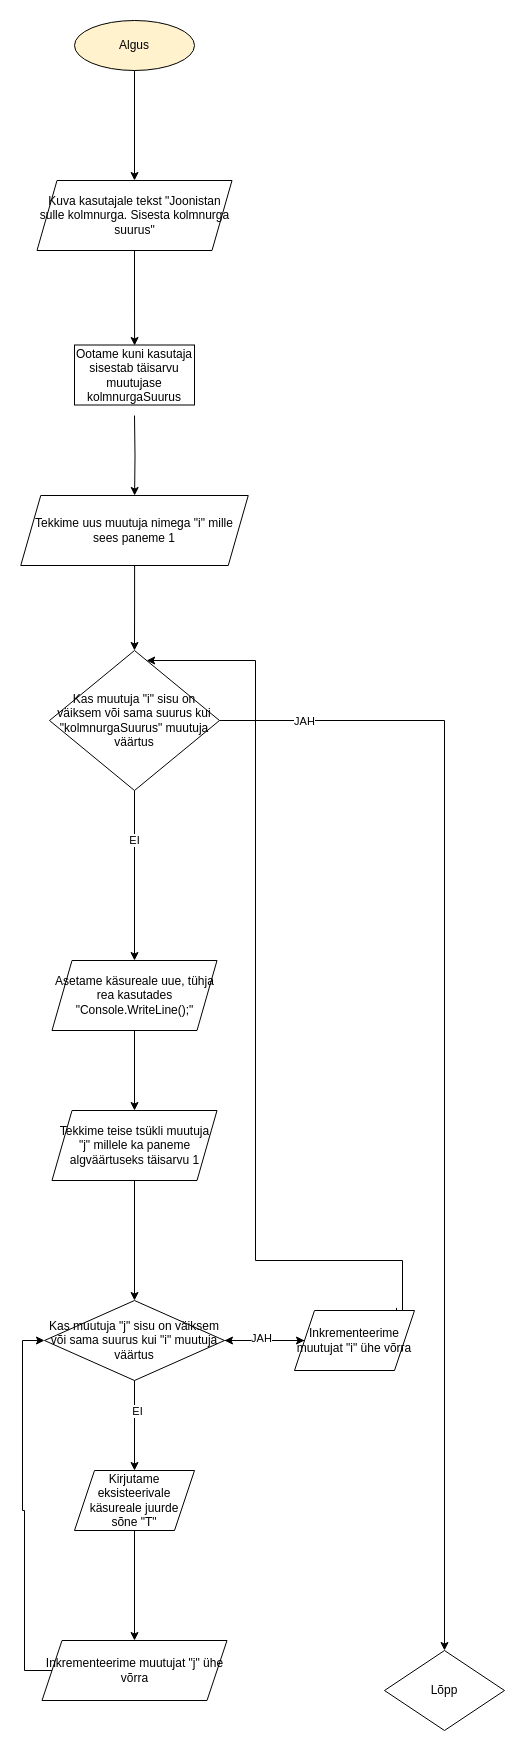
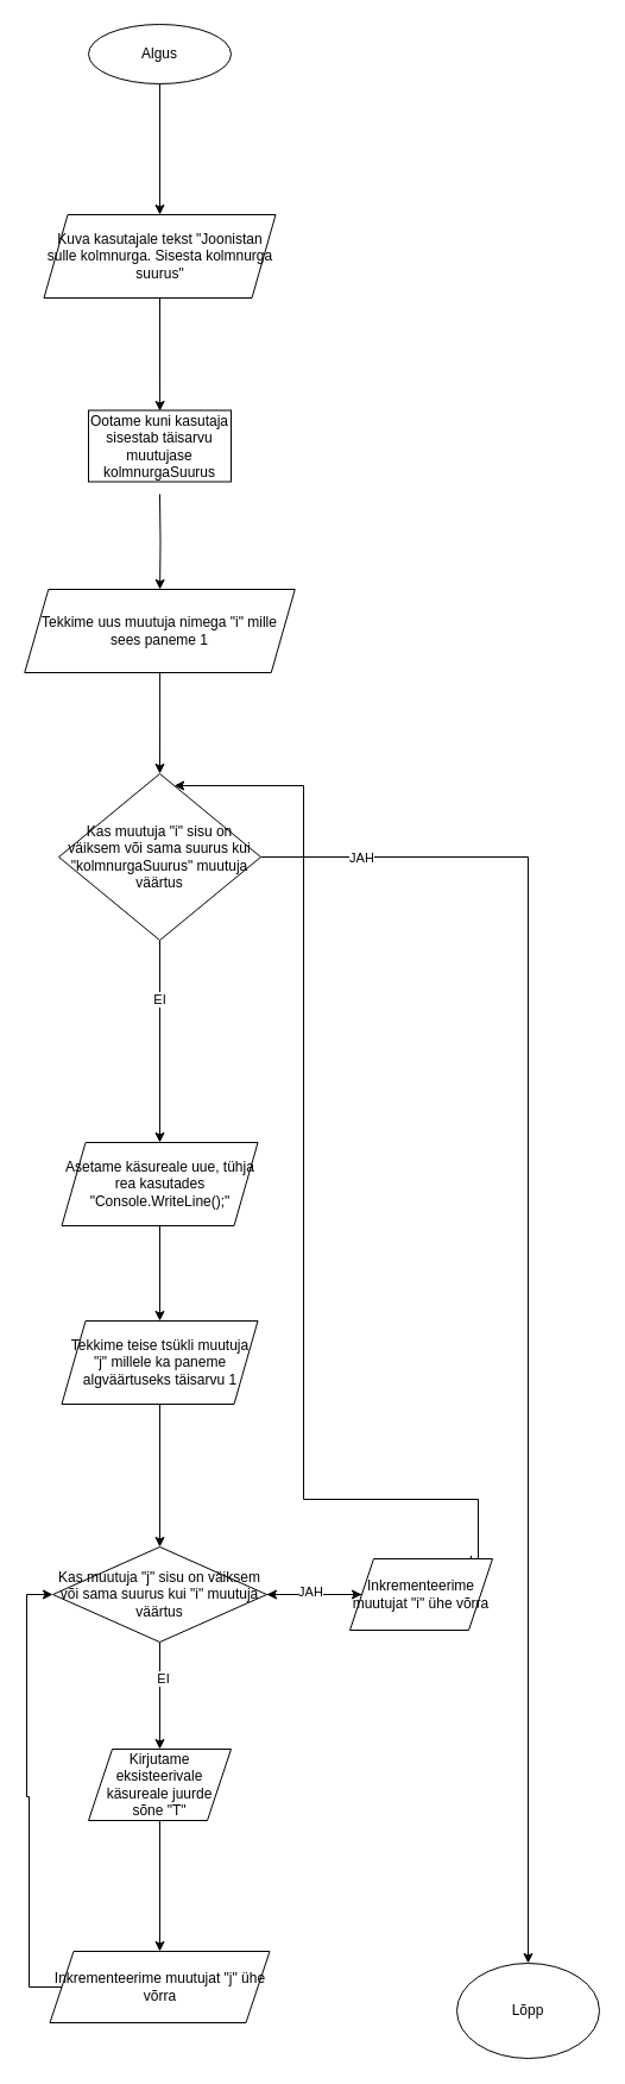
  <mxCell id="0" />
  <mxCell id="1" parent="0" />
  <mxCell id="2" value="" style="edgeStyle=orthogonalEdgeStyle;rounded=0;orthogonalLoop=1;jettySize=auto;html=1;" edge="1" parent="1" source="3" target="5"><mxGeometry relative="1" as="geometry" /></mxCell>
- <mxCell id="3" value="Algus" style="ellipse;whiteSpace=wrap;html=1;fillColor=#fff2cc;" vertex="1" parent="1"><mxGeometry x="74" y="20" width="120" height="50" as="geometry" /></mxCell>
+ <mxCell id="3" value="Algus" style="ellipse;whiteSpace=wrap;html=1;" vertex="1" parent="1"><mxGeometry x="74" y="20" width="120" height="50" as="geometry" /></mxCell>
  <mxCell id="4" value="" style="edgeStyle=orthogonalEdgeStyle;rounded=0;orthogonalLoop=1;jettySize=auto;html=1;" edge="1" parent="1" source="5"><mxGeometry relative="1" as="geometry"><mxPoint x="134.1" y="345" as="targetPoint" /></mxGeometry></mxCell>
  <mxCell id="5" value="Kuva kasutajale tekst &quot;Joonistan sulle kolmnurga. Sisesta kolmnurga suurus&quot;" style="shape=parallelogram;perimeter=parallelogramPerimeter;whiteSpace=wrap;html=1;fixedSize=1;" vertex="1" parent="1"><mxGeometry x="36.5" y="180" width="195" height="70" as="geometry" /></mxCell>
  <mxCell id="6" value="" style="edgeStyle=orthogonalEdgeStyle;rounded=0;orthogonalLoop=1;jettySize=auto;html=1;" edge="1" parent="1" target="8"><mxGeometry relative="1" as="geometry"><mxPoint x="134" y="415" as="sourcePoint" /></mxGeometry></mxCell>
  <mxCell id="7" value="" style="edgeStyle=orthogonalEdgeStyle;rounded=0;orthogonalLoop=1;jettySize=auto;html=1;" edge="1" parent="1" source="8" target="13"><mxGeometry relative="1" as="geometry" /></mxCell>
  <mxCell id="8" value="Tekkime uus muutuja nimega &quot;i&quot; mille sees paneme 1" style="shape=parallelogram;perimeter=parallelogramPerimeter;whiteSpace=wrap;html=1;fixedSize=1;" vertex="1" parent="1"><mxGeometry x="20.25" y="495" width="227.5" height="70" as="geometry" /></mxCell>
  <mxCell id="9" style="edgeStyle=orthogonalEdgeStyle;rounded=0;orthogonalLoop=1;jettySize=auto;html=1;exitX=1;exitY=0.5;exitDx=0;exitDy=0;" edge="1" parent="1" source="13" target="14"><mxGeometry relative="1" as="geometry"><mxPoint x="404" y="1010" as="targetPoint" /></mxGeometry></mxCell>
  <mxCell id="10" value="JAH" style="edgeLabel;html=1;align=center;verticalAlign=middle;resizable=0;points=[];" vertex="1" connectable="0" parent="9"><mxGeometry x="-0.854" relative="1" as="geometry"><mxPoint as="offset" /></mxGeometry></mxCell>
  <mxCell id="11" style="edgeStyle=orthogonalEdgeStyle;rounded=0;orthogonalLoop=1;jettySize=auto;html=1;exitX=0.5;exitY=1;exitDx=0;exitDy=0;" edge="1" parent="1" source="13" target="16"><mxGeometry relative="1" as="geometry" /></mxCell>
  <mxCell id="12" value="EI" style="edgeLabel;html=1;align=center;verticalAlign=middle;resizable=0;points=[];" vertex="1" connectable="0" parent="11"><mxGeometry x="-0.425" y="-1" relative="1" as="geometry"><mxPoint as="offset" /></mxGeometry></mxCell>
  <mxCell id="13" value="Kas muutuja &quot;i&quot; sisu on väiksem või sama suurus kui &quot;kolmnurgaSuurus&quot; muutuja väärtus" style="rhombus;whiteSpace=wrap;html=1;" vertex="1" parent="1"><mxGeometry x="49" y="650" width="170" height="140" as="geometry" /></mxCell>
- <mxCell id="14" value="Lõpp" style="rhombus;whiteSpace=wrap;html=1;" vertex="1" parent="1"><mxGeometry x="384" y="1650" width="120" height="80" as="geometry" /></mxCell>
+ <mxCell id="14" value="Lõpp" style="ellipse;whiteSpace=wrap;html=1;" vertex="1" parent="1"><mxGeometry x="384" y="1650" width="120" height="80" as="geometry" /></mxCell>
  <mxCell id="15" value="" style="edgeStyle=orthogonalEdgeStyle;rounded=0;orthogonalLoop=1;jettySize=auto;html=1;" edge="1" parent="1" source="16" target="19"><mxGeometry relative="1" as="geometry" /></mxCell>
  <mxCell id="16" value="Asetame käsureale uue, tühja rea kasutades &quot;Console.WriteLine();&quot;" style="shape=parallelogram;perimeter=parallelogramPerimeter;whiteSpace=wrap;html=1;fixedSize=1;" vertex="1" parent="1"><mxGeometry x="51.5" y="960" width="165" height="70" as="geometry" /></mxCell>
  <mxCell id="17" value="Ootame kuni kasutaja sisestab täisarvu muutujase kolmnurgaSuurus" style="rounded=0;whiteSpace=wrap;html=1;" vertex="1" parent="1"><mxGeometry x="74" y="344.5" width="120" height="60" as="geometry" /></mxCell>
  <mxCell id="18" value="" style="edgeStyle=orthogonalEdgeStyle;rounded=0;orthogonalLoop=1;jettySize=auto;html=1;" edge="1" parent="1" source="19" target="23"><mxGeometry relative="1" as="geometry" /></mxCell>
  <mxCell id="19" value="Tekkime teise tsükli muutuja &quot;j&quot; millele ka paneme algväärtuseks täisarvu 1" style="shape=parallelogram;perimeter=parallelogramPerimeter;whiteSpace=wrap;html=1;fixedSize=1;" vertex="1" parent="1"><mxGeometry x="51.5" y="1110" width="165" height="70" as="geometry" /></mxCell>
  <mxCell id="20" value="" style="edgeStyle=orthogonalEdgeStyle;rounded=0;orthogonalLoop=1;jettySize=auto;html=1;" edge="1" parent="1" source="23" target="25"><mxGeometry relative="1" as="geometry" /></mxCell>
  <mxCell id="21" value="EI" style="edgeLabel;html=1;align=center;verticalAlign=middle;resizable=0;points=[];" vertex="1" connectable="0" parent="20"><mxGeometry x="-0.333" y="2" relative="1" as="geometry"><mxPoint as="offset" /></mxGeometry></mxCell>
  <mxCell id="22" style="edgeStyle=orthogonalEdgeStyle;rounded=0;orthogonalLoop=1;jettySize=auto;html=1;exitX=1;exitY=0.5;exitDx=0;exitDy=0;entryX=0;entryY=0.5;entryDx=0;entryDy=0;" edge="1" parent="1" source="23" target="31"><mxGeometry relative="1" as="geometry" /></mxCell>
  <mxCell id="23" value="Kas muutuja &quot;j&quot; sisu on väiksem või sama suurus kui &quot;i&quot; muutuja väärtus" style="rhombus;whiteSpace=wrap;html=1;" vertex="1" parent="1"><mxGeometry x="44" y="1300" width="180" height="80" as="geometry" /></mxCell>
  <mxCell id="24" value="" style="edgeStyle=orthogonalEdgeStyle;rounded=0;orthogonalLoop=1;jettySize=auto;html=1;" edge="1" parent="1" source="25" target="27"><mxGeometry relative="1" as="geometry" /></mxCell>
  <mxCell id="25" value="Kirjutame eksisteerivale käsureale juurde sõne &quot;T&quot;" style="shape=parallelogram;perimeter=parallelogramPerimeter;whiteSpace=wrap;html=1;fixedSize=1;" vertex="1" parent="1"><mxGeometry x="74" y="1470" width="120" height="60" as="geometry" /></mxCell>
  <mxCell id="26" style="edgeStyle=orthogonalEdgeStyle;rounded=0;orthogonalLoop=1;jettySize=auto;html=1;exitX=0;exitY=0.5;exitDx=0;exitDy=0;entryX=0;entryY=0.5;entryDx=0;entryDy=0;" edge="1" parent="1" source="27" target="23"><mxGeometry relative="1" as="geometry"><Array as="points"><mxPoint x="24" y="1670" /><mxPoint x="24" y="1510" /><mxPoint x="22" y="1510" /><mxPoint x="22" y="1340" /></Array></mxGeometry></mxCell>
  <mxCell id="27" value="Inkrementeerime muutujat &quot;j&quot; ühe võrra" style="shape=parallelogram;perimeter=parallelogramPerimeter;whiteSpace=wrap;html=1;fixedSize=1;" vertex="1" parent="1"><mxGeometry x="41.5" y="1640" width="185" height="60" as="geometry" /></mxCell>
  <mxCell id="28" value="" style="edgeStyle=orthogonalEdgeStyle;rounded=0;orthogonalLoop=1;jettySize=auto;html=1;" edge="1" parent="1" source="31" target="23"><mxGeometry relative="1" as="geometry" /></mxCell>
  <mxCell id="29" value="JAH" style="edgeLabel;html=1;align=center;verticalAlign=middle;resizable=0;points=[];" vertex="1" connectable="0" parent="28"><mxGeometry x="0.109" y="-3" relative="1" as="geometry"><mxPoint as="offset" /></mxGeometry></mxCell>
  <mxCell id="30" style="edgeStyle=orthogonalEdgeStyle;rounded=0;orthogonalLoop=1;jettySize=auto;html=1;exitX=0.85;exitY=-0.044;exitDx=0;exitDy=0;exitPerimeter=0;" edge="1" parent="1" source="31" target="13"><mxGeometry relative="1" as="geometry"><mxPoint x="224" y="710" as="targetPoint" /><mxPoint x="401.5" y="1330" as="sourcePoint" /><Array as="points"><mxPoint x="396" y="1350" /><mxPoint x="402" y="1350" /><mxPoint x="402" y="1260" /><mxPoint x="255" y="1260" /><mxPoint x="255" y="660" /></Array></mxGeometry></mxCell>
  <mxCell id="31" value="Inkrementeerime muutujat &quot;i&quot; ühe võrra" style="shape=parallelogram;perimeter=parallelogramPerimeter;whiteSpace=wrap;html=1;fixedSize=1;" vertex="1" parent="1"><mxGeometry x="294" y="1310" width="120" height="60" as="geometry" /></mxCell>
